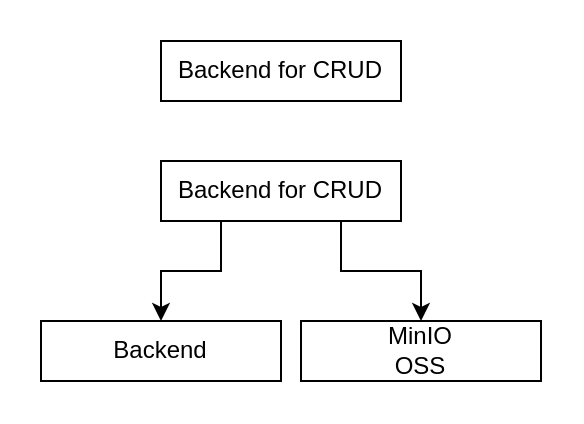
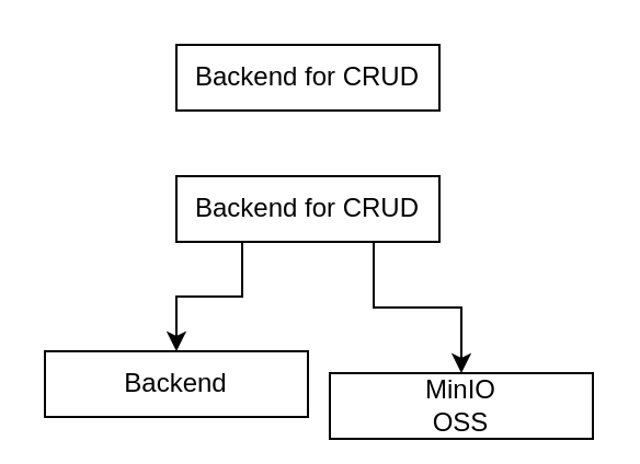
  <mxCell id="0" />
  <mxCell id="1" parent="0" />
- <mxCell id="2" value="MinIO&lt;br&gt;OSS" style="rounded=0;whiteSpace=wrap;html=1;" vertex="1" parent="1"><mxGeometry x="150" y="160" width="120" height="30" as="geometry" /></mxCell>
+ <mxCell id="2" value="MinIO&lt;br&gt;OSS" style="rounded=0;whiteSpace=wrap;html=1;" vertex="1" parent="1"><mxGeometry x="150" y="170" width="120" height="30" as="geometry" /></mxCell>
  <mxCell id="3" value="Backend" style="rounded=0;whiteSpace=wrap;html=1;" vertex="1" parent="1"><mxGeometry x="20" y="160" width="120" height="30" as="geometry" /></mxCell>
  <mxCell id="4" style="edgeStyle=orthogonalEdgeStyle;rounded=0;orthogonalLoop=1;jettySize=auto;html=1;exitX=0.25;exitY=1;exitDx=0;exitDy=0;entryX=0.5;entryY=0;entryDx=0;entryDy=0;" edge="1" parent="1" source="6" target="3"><mxGeometry relative="1" as="geometry" /></mxCell>
  <mxCell id="5" style="edgeStyle=orthogonalEdgeStyle;rounded=0;orthogonalLoop=1;jettySize=auto;html=1;exitX=0.75;exitY=1;exitDx=0;exitDy=0;entryX=0.5;entryY=0;entryDx=0;entryDy=0;" edge="1" parent="1" source="6" target="2"><mxGeometry relative="1" as="geometry" /></mxCell>
  <mxCell id="6" value="Backend for CRUD" style="rounded=0;whiteSpace=wrap;html=1;" vertex="1" parent="1"><mxGeometry x="80" y="80" width="120" height="30" as="geometry" /></mxCell>
  <mxCell id="7" value="Backend for CRUD" style="rounded=0;whiteSpace=wrap;html=1;" vertex="1" parent="1"><mxGeometry x="80" y="20" width="120" height="30" as="geometry" /></mxCell>
